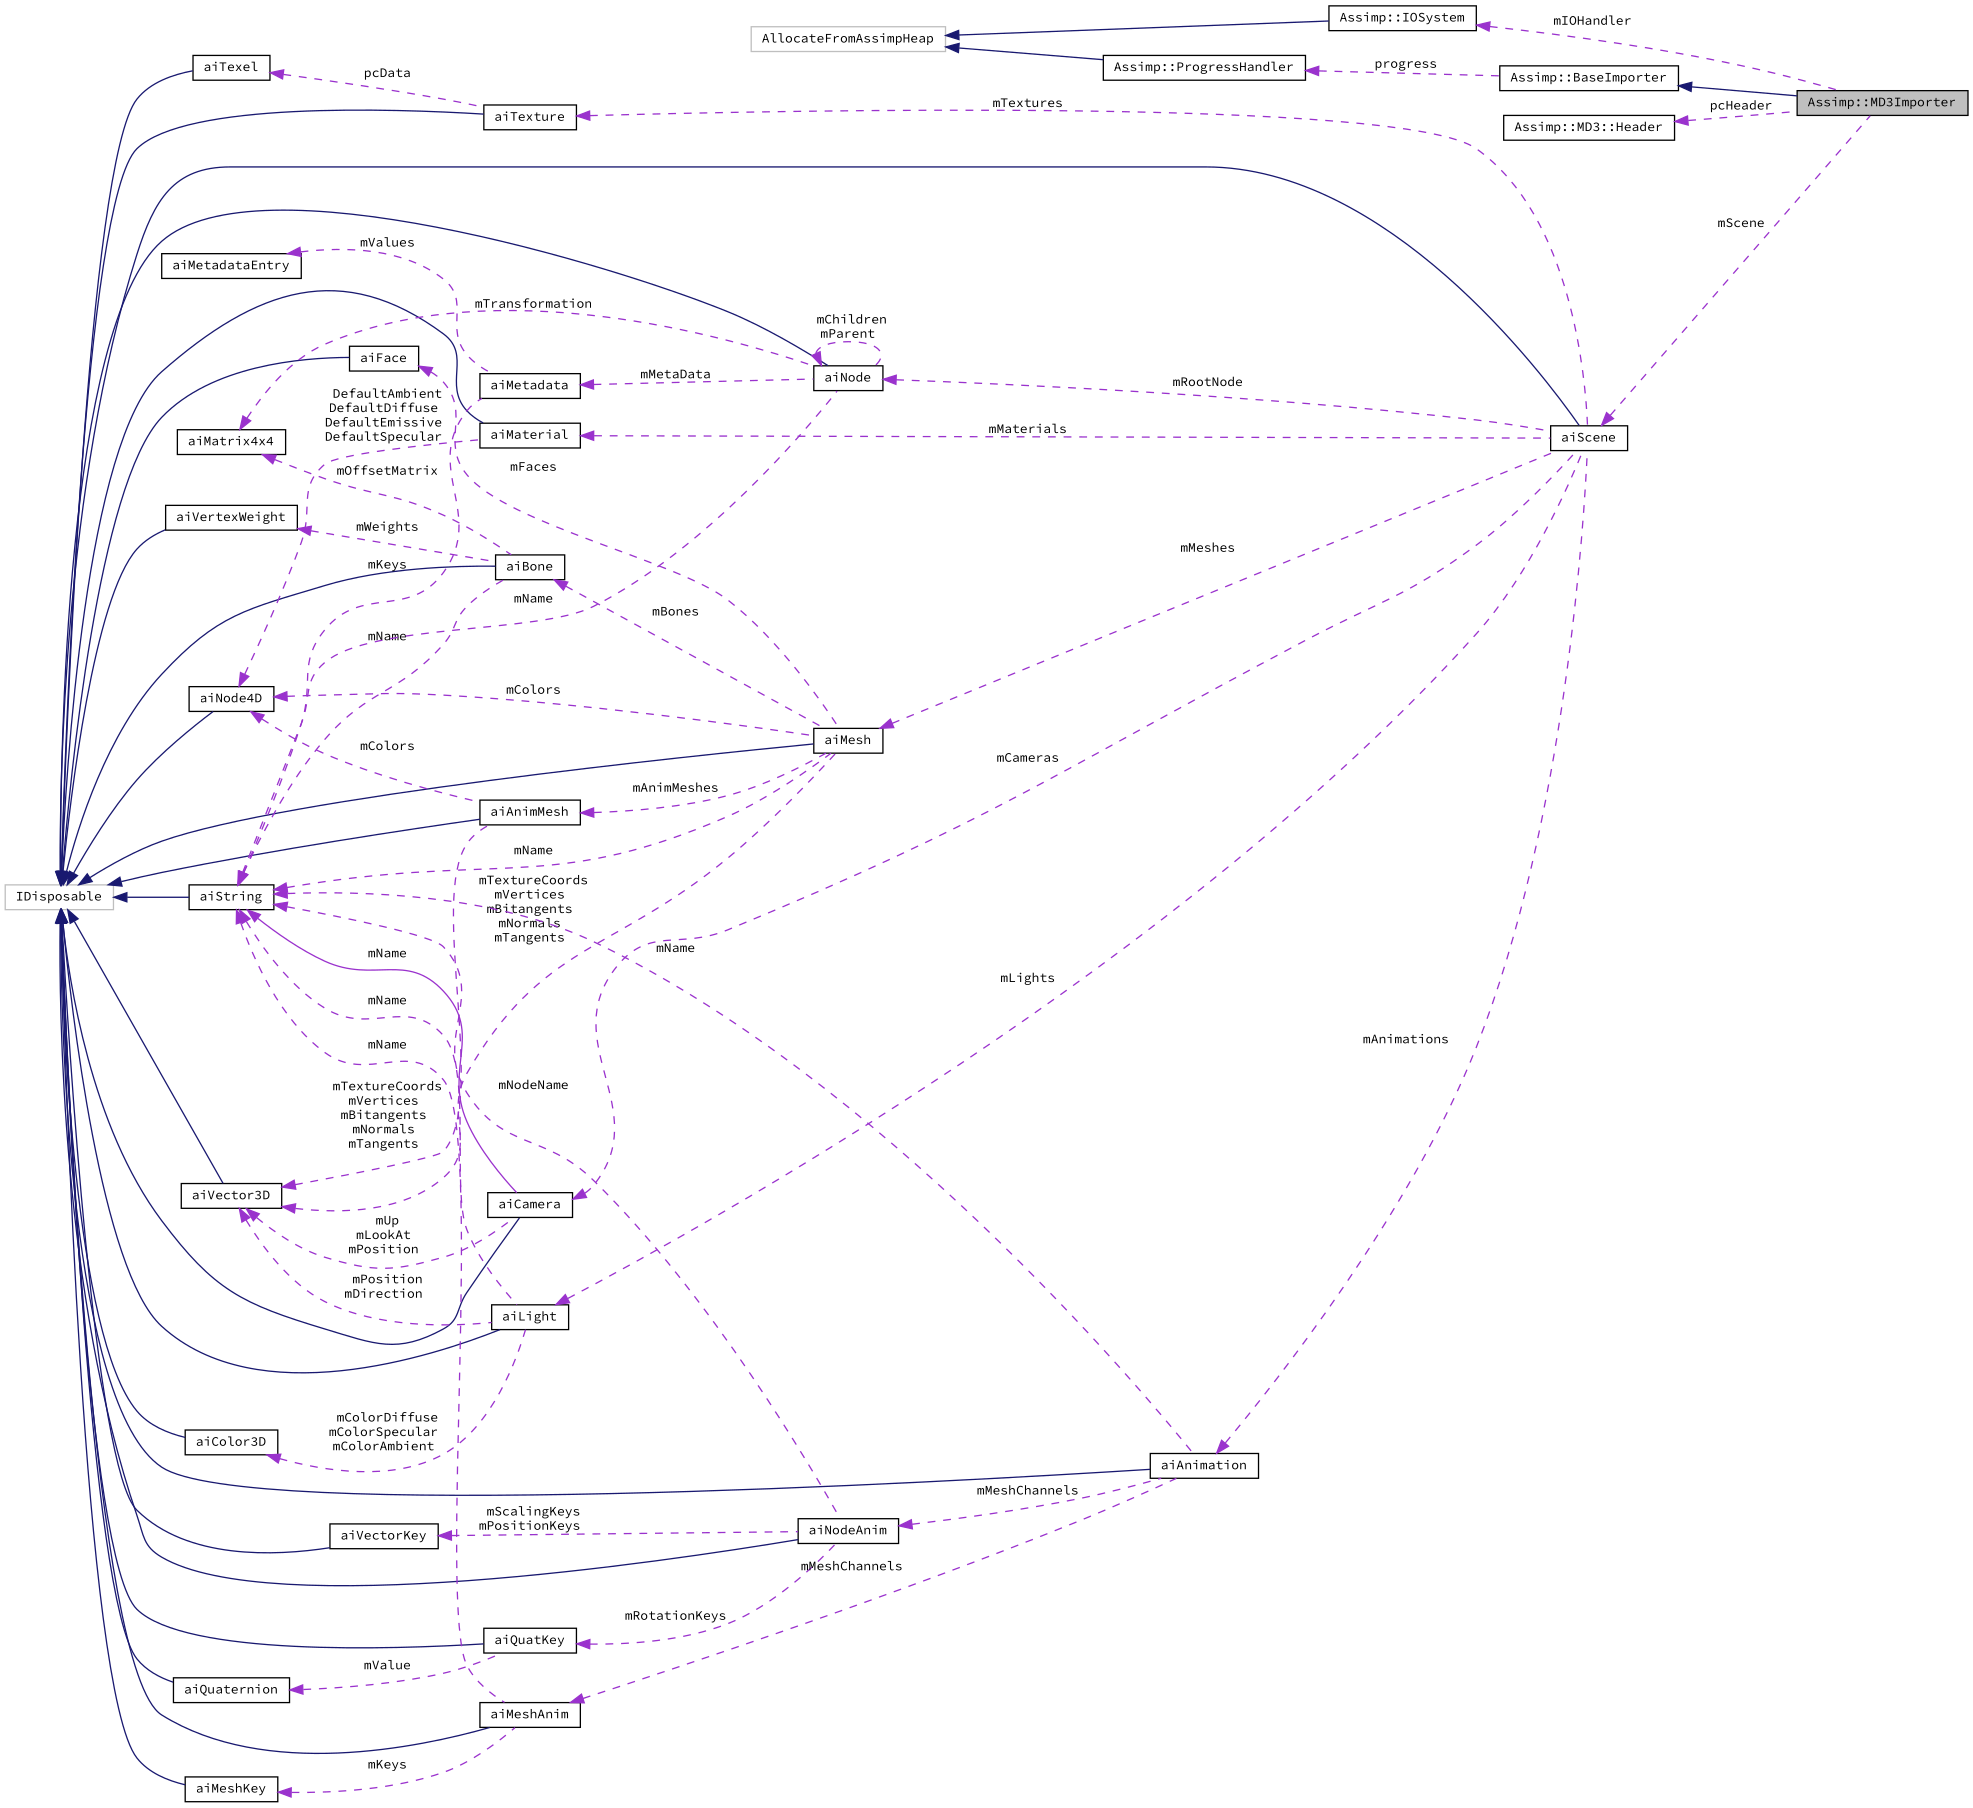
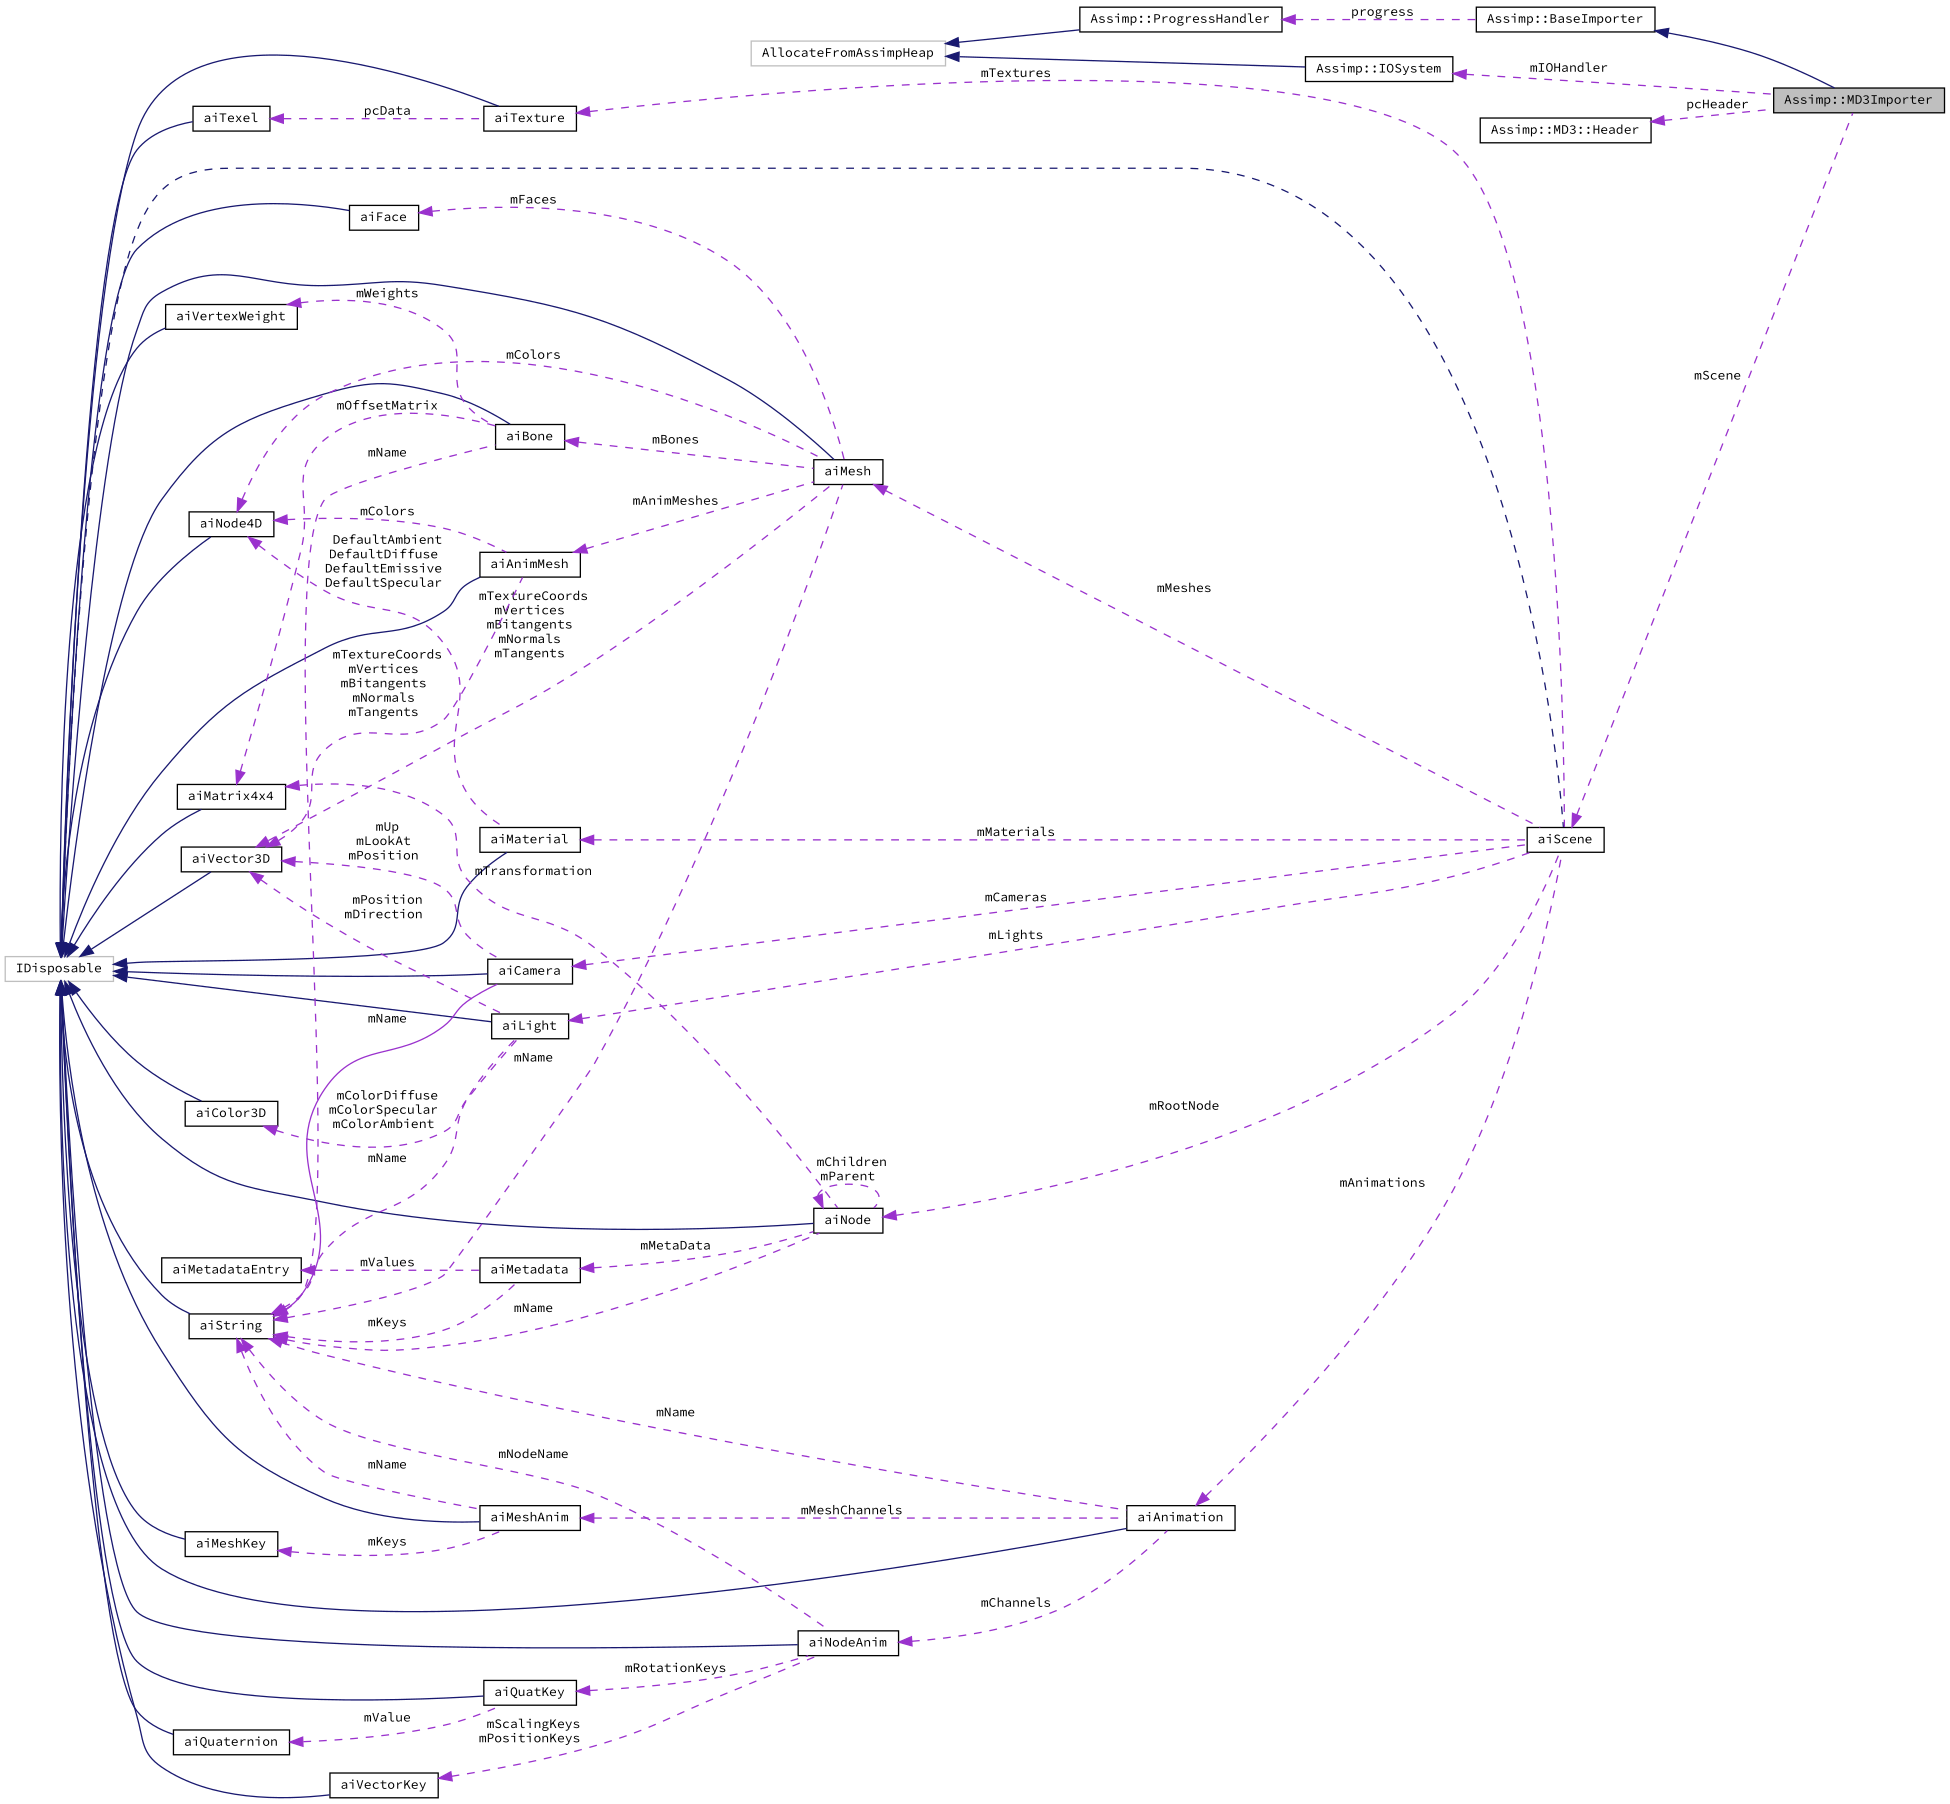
  digraph {
    fontname="Source Code Pro"
    rankdir=LR
    node [color=black fillcolor=white fontname="Source Code Pro" fontsize=10 shape=record style=filled]
    edge [color=darkorchid3 dir=back fontname="Source Code Pro" fontsize=10 labelfontname=Helvetica labelfontsize=10 style=dashed]
    n1 [fillcolor=grey75 fontcolor=black height=0.2 label="Assimp::MD3Importer" width=0.4]
    n2 [height=0.2 label="Assimp::BaseImporter" width=0.4]
    n3 [height=0.2 label="Assimp::ProgressHandler" width=0.4]
    n4 [color=grey75 height=0.2 label=AllocateFromAssimpHeap width=0.4]
    n5 [height=0.2 label="Assimp::IOSystem" width=0.4]
    n6 [height=0.2 label="Assimp::MD3::Header" width=0.4]
    n7 [height=0.2 label=aiScene width=0.4]
    n8 [color=grey75 height=0.2 label=IDisposable width=0.4]
    n9 [height=0.2 label=aiMaterial width=0.4]
    n10 [height=0.2 label=aiNode4D width=0.4]
    n11 [height=0.2 label=aiMesh width=0.4]
    n12 [height=0.2 label=aiAnimMesh width=0.4]
    n13 [height=0.2 label=aiVector3D width=0.4]
    n14 [height=0.2 label=aiFace width=0.4]
    n15 [height=0.2 label=aiString width=0.4]
    n16 [height=0.2 label=aiBone width=0.4]
    n17 [height=0.2 label=aiVertexWeight width=0.4]
    n18 [height=0.2 label=aiMatrix4x4 width=0.4]
    n19 [height=0.2 label=aiCamera width=0.4]
    n20 [height=0.2 label=aiLight width=0.4]
    n21 [height=0.2 label=aiColor3D width=0.4]
    n22 [height=0.2 label=aiAnimation width=0.4]
    n23 [height=0.2 label=aiNodeAnim width=0.4]
    n24 [height=0.2 label=aiQuatKey width=0.4]
    n25 [height=0.2 label=aiQuaternion width=0.4]
    n26 [height=0.2 label=aiVectorKey width=0.4]
    n27 [height=0.2 label=aiMeshAnim width=0.4]
    n28 [height=0.2 label=aiMeshKey width=0.4]
    n29 [height=0.2 label=aiNode width=0.4]
    n30 [height=0.2 label=aiTexture width=0.4]
    n31 [height=0.2 label=aiTexel width=0.4]
    n32 [height=0.2 label=aiMetadata width=0.4]
    n33 [height=0.2 label=aiMetadataEntry width=0.4]
    n2 -> n1 [color=midnightblue style=solid]
    n3 -> n2 [label=" progress"]
    n4 -> n3 [color=midnightblue style=solid]
    n4 -> n5 [color=midnightblue style=solid]
    n5 -> n1 [label=" mIOHandler"]
    n6 -> n1 [label=" pcHeader"]
    n7 -> n1 [label=" mScene"]
-   n8 -> n7 [color=midnightblue style=solid]
+   n8 -> n7 [color=midnightblue]
    n8 -> n9 [color=midnightblue style=solid]
    n8 -> n10 [color=midnightblue style=solid]
    n8 -> n11 [color=midnightblue style=solid]
    n8 -> n12 [color=midnightblue style=solid]
    n8 -> n13 [color=midnightblue style=solid]
    n8 -> n14 [color=midnightblue style=solid]
    n8 -> n15 [color=midnightblue style=solid]
    n8 -> n16 [color=midnightblue style=solid]
    n8 -> n17 [color=midnightblue style=solid]
+   n8 -> n18 [color=midnightblue style=solid]
    n8 -> n19 [color=midnightblue style=solid]
    n8 -> n20 [color=midnightblue style=solid]
    n8 -> n21 [color=midnightblue style=solid]
    n8 -> n22 [color=midnightblue style=solid]
    n8 -> n23 [color=midnightblue style=solid]
    n8 -> n24 [color=midnightblue style=solid]
    n8 -> n25 [color=midnightblue style=solid]
    n8 -> n26 [color=midnightblue style=solid]
    n8 -> n27 [color=midnightblue style=solid]
    n8 -> n28 [color=midnightblue style=solid]
    n8 -> n29 [color=midnightblue style=solid]
    n8 -> n30 [color=midnightblue style=solid]
    n8 -> n31 [color=midnightblue style=solid]
    n9 -> n7 [label=" mMaterials"]
    n10 -> n9 [label=" DefaultAmbient\nDefaultDiffuse\nDefaultEmissive\nDefaultSpecular"]
    n10 -> n11 [label=" mColors"]
    n10 -> n12 [label=" mColors"]
    n11 -> n7 [label=" mMeshes"]
    n12 -> n11 [label=" mAnimMeshes"]
    n13 -> n11 [label=" mTextureCoords\nmVertices\nmBitangents\nmNormals\nmTangents"]
    n13 -> n12 [label=" mTextureCoords\nmVertices\nmBitangents\nmNormals\nmTangents"]
    n13 -> n19 [label=" mUp\nmLookAt\nmPosition"]
    n13 -> n20 [label=" mPosition\nmDirection"]
    n14 -> n11 [label=" mFaces"]
    n15 -> n11 [label=" mName"]
    n15 -> n16 [label=" mName"]
    n15 -> n19 [label=" mName" style=solid]
    n15 -> n20 [label=" mName"]
    n15 -> n22 [label=" mName"]
    n15 -> n23 [label=" mNodeName"]
    n15 -> n27 [label=" mName"]
    n15 -> n29 [label=" mName"]
    n15 -> n32 [label=" mKeys"]
    n16 -> n11 [label=" mBones"]
    n17 -> n16 [label=" mWeights"]
    n18 -> n16 [label=" mOffsetMatrix"]
    n18 -> n29 [label=" mTransformation"]
    n19 -> n7 [label=" mCameras"]
    n20 -> n7 [label=" mLights"]
    n21 -> n20 [label=" mColorDiffuse\nmColorSpecular\nmColorAmbient"]
    n22 -> n7 [label=" mAnimations"]
-   n23 -> n22 [label=" mMeshChannels"]
+   n23 -> n22 [label=" mChannels"]
    n24 -> n23 [label=" mRotationKeys"]
    n25 -> n24 [label=" mValue"]
    n26 -> n23 [label=" mScalingKeys\nmPositionKeys"]
    n27 -> n22 [label=" mMeshChannels"]
    n28 -> n27 [label=" mKeys"]
    n29 -> n7 [label=" mRootNode"]
    n29 -> n29 [label=" mChildren\nmParent"]
    n30 -> n7 [label=" mTextures"]
    n31 -> n30 [label=" pcData"]
    n32 -> n29 [label=" mMetaData"]
    n33 -> n32 [label=" mValues"]
  }
